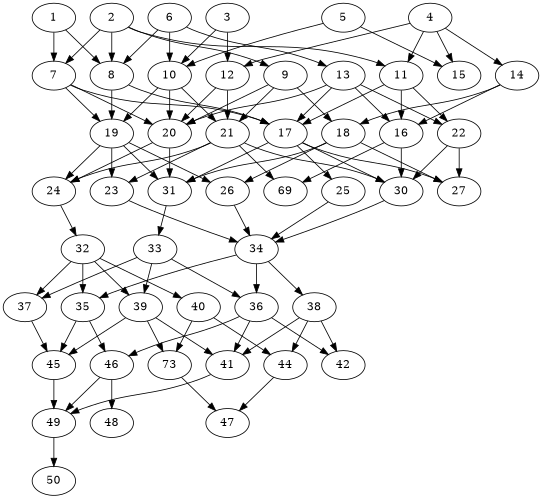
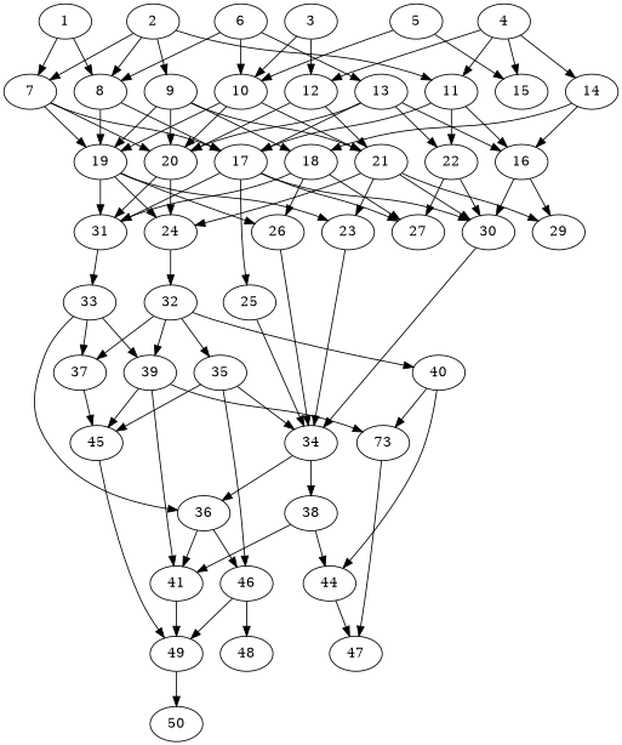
  digraph {
    node [alpha=0.03 compute_size=28991029248 result_size=29696]
    1 [alpha=0.16 compute_size=549755813888 ram=28570852 result_size=91136 trans_size=382373]
    7 [alpha=0.06 compute_size=11072988826 ram=42852744 result_size=54272 trans_size=765505]
    8 [alpha=0.07 compute_size=368293445632 ram=30752454 result_size=9216 trans_size=842462]
    17 [alpha=0.12 compute_size=1108064109 ram=5809708 result_size=70656 trans_size=763723]
    19 [alpha=0.09 compute_size=298047949309 ram=4629582 result_size=13312 trans_size=18573]
    20 [alpha=0.15 compute_size=29101004050 ram=3715063 result_size=54272 trans_size=625447]
    30 [compute_size=354458530348 ram=18912380 result_size=91136 trans_size=655462]
    25 [alpha=0.13 compute_size=368293445632 ram=9320673 result_size=9216 trans_size=223347]
    27 [alpha=0.18 compute_size=4690431855 ram=9456812 result_size=0 trans_size=1033497]
    31 [alpha=0.07 compute_size=4646250373 ram=20431696 trans_size=896889]
    26 [alpha=0.06 compute_size=27230198500 ram=46649112 result_size=54272 trans_size=643292]
    23 [alpha=0.16 compute_size=11776250135 ram=16985016 result_size=1024 trans_size=3623]
    24 [alpha=0.05 ram=43847184 trans_size=737576]
    2 [alpha=0.09 ram=4912040 trans_size=360357]
    9 [alpha=0.20 compute_size=33640464646 ram=46983808 result_size=54272 trans_size=872780]
    11 [alpha=0.13 compute_size=38269764726 ram=42885296 result_size=54272 trans_size=709606]
    18 [alpha=0.17 compute_size=1454414883 ram=34000640 result_size=70656 trans_size=736693]
    21 [alpha=0.13 compute_size=8520819743 ram=10229120 result_size=13312 trans_size=410573]
    16 [alpha=0.04 compute_size=134217728000 ram=32587756 result_size=1024 trans_size=795915]
    22 [alpha=0.19 compute_size=18157970855 ram=6791067 result_size=9216 trans_size=539353]
-   29 [compute_size=133807310060 ram=35168992 result_size=0 trans_size=106373 label=69]
+   29 [compute_size=133807310060 ram=35168992 result_size=0 trans_size=106373]
    3 [alpha=0.14 compute_size=8161976081 ram=48012892 result_size=9216 trans_size=961506]
    10 [compute_size=12395304954 ram=40929232 result_size=13312 trans_size=489556]
    12 [alpha=0.01 compute_size=456973184321 ram=21120070 result_size=1024 trans_size=586587]
    4 [alpha=0.10 compute_size=782757789696 ram=49891600 result_size=54272 trans_size=395761]
    14 [alpha=0.19 ram=41811240 trans_size=401211]
    15 [alpha=0.19 compute_size=134217728000 ram=10268240 result_size=0 trans_size=266789]
    5 [alpha=0.17 compute_size=36648573775 ram=16711485 result_size=70656 trans_size=47872]
    6 [alpha=0.11 compute_size=11693944490 ram=24006868 result_size=91136 trans_size=620019]
    13 [alpha=0.14 compute_size=48129178372 ram=48716140 result_size=1024 trans_size=884828]
    34 [compute_size=41989580042 ram=26586630 result_size=70656 trans_size=240114]
    33 [alpha=0.20 compute_size=57151251384 ram=35522556 trans_size=509473]
    32 [alpha=0.15 compute_size=4753128786 ram=30798948 trans_size=1019252]
    35 [alpha=0.09 compute_size=782757789696 ram=43309940 result_size=54272 trans_size=790224]
    36 [alpha=0.17 compute_size=6398106905 ram=8015828 result_size=74752 trans_size=591419]
    38 [alpha=0.14 compute_size=231928233984 ram=1239036 result_size=13312 trans_size=278698]
    37 [alpha=0.10 compute_size=387295281886 ram=4546248 result_size=54272 trans_size=12850]
    39 [alpha=0.04 compute_size=1510535023 ram=50777552 result_size=70656 trans_size=414412]
    40 [alpha=0.16 compute_size=481128445476 ram=32022714 result_size=9216 trans_size=889805]
    45 [alpha=0.15 ram=30488068 trans_size=470767]
    46 [alpha=0.11 compute_size=75410880381 ram=16283448 result_size=13312 trans_size=93710]
    41 [compute_size=1909801013 ram=24480746 trans_size=145229]
-   42 [alpha=0.00 compute_size=25774055878 ram=6922305 result_size=0 trans_size=520087]
    44 [alpha=0.16 compute_size=8589934592 ram=38633132 result_size=70656 trans_size=998876]
    n45 [alpha=0.10 compute_size=1972383986 label=73 ram=41059116 trans_size=664799]
    49 [compute_size=1073741824000 ram=6500097 result_size=1024 trans_size=770731]
    48 [alpha=0.07 compute_size=6087525428 ram=23683792 result_size=0 trans_size=930092]
    47 [alpha=0.07 compute_size=21377761304 ram=3663762 result_size=0 trans_size=1007539]
    50 [alpha=0.05 compute_size=1682666367 ram=25861080 result_size=0 trans_size=994434]
    1 -> 7
    1 -> 8
    7 -> 17
    7 -> 19
    7 -> 20
    8 -> 17
    8 -> 19
    17 -> 30
    17 -> 25
    17 -> 27
    17 -> 31
    19 -> 31
    19 -> 26
    19 -> 23
    19 -> 24
    20 -> 31
    20 -> 24
    30 -> 34
    25 -> 34
    31 -> 33
    26 -> 34
    23 -> 34
    24 -> 32
    2 -> 7
    2 -> 8
    2 -> 9
    2 -> 11
+   9 -> 19
    9 -> 20
    9 -> 18
    9 -> 21
    11 -> 17
    11 -> 16
    11 -> 22
    18 -> 27
    18 -> 31
    18 -> 26
    21 -> 30
    21 -> 23
    21 -> 24
    21 -> 29
    16 -> 30
    16 -> 29
    22 -> 30
    22 -> 27
    3 -> 10
    3 -> 12
    10 -> 19
    10 -> 20
    10 -> 21
    12 -> 20
    12 -> 21
    4 -> 11
    4 -> 12
    4 -> 14
    4 -> 15
    14 -> 18
    14 -> 16
    5 -> 10
    5 -> 15
    6 -> 8
    6 -> 10
    6 -> 13
    13 -> 17
    13 -> 20
    13 -> 16
    13 -> 22
-   34 -> 35
+   35 -> 34
    34 -> 36
    34 -> 38
    33 -> 36
    33 -> 37
    33 -> 39
    32 -> 35
    32 -> 37
    32 -> 39
    32 -> 40
    35 -> 45
    35 -> 46
    36 -> 46
    36 -> 41
-   36 -> 42
    38 -> 41
-   38 -> 42
    38 -> 44
    37 -> 45
    39 -> 45
    39 -> 41
    39 -> n45
    40 -> 44
    40 -> n45
    45 -> 49
    46 -> 49
    46 -> 48
    41 -> 49
    44 -> 47
    n45 -> 47
    49 -> 50
  }
